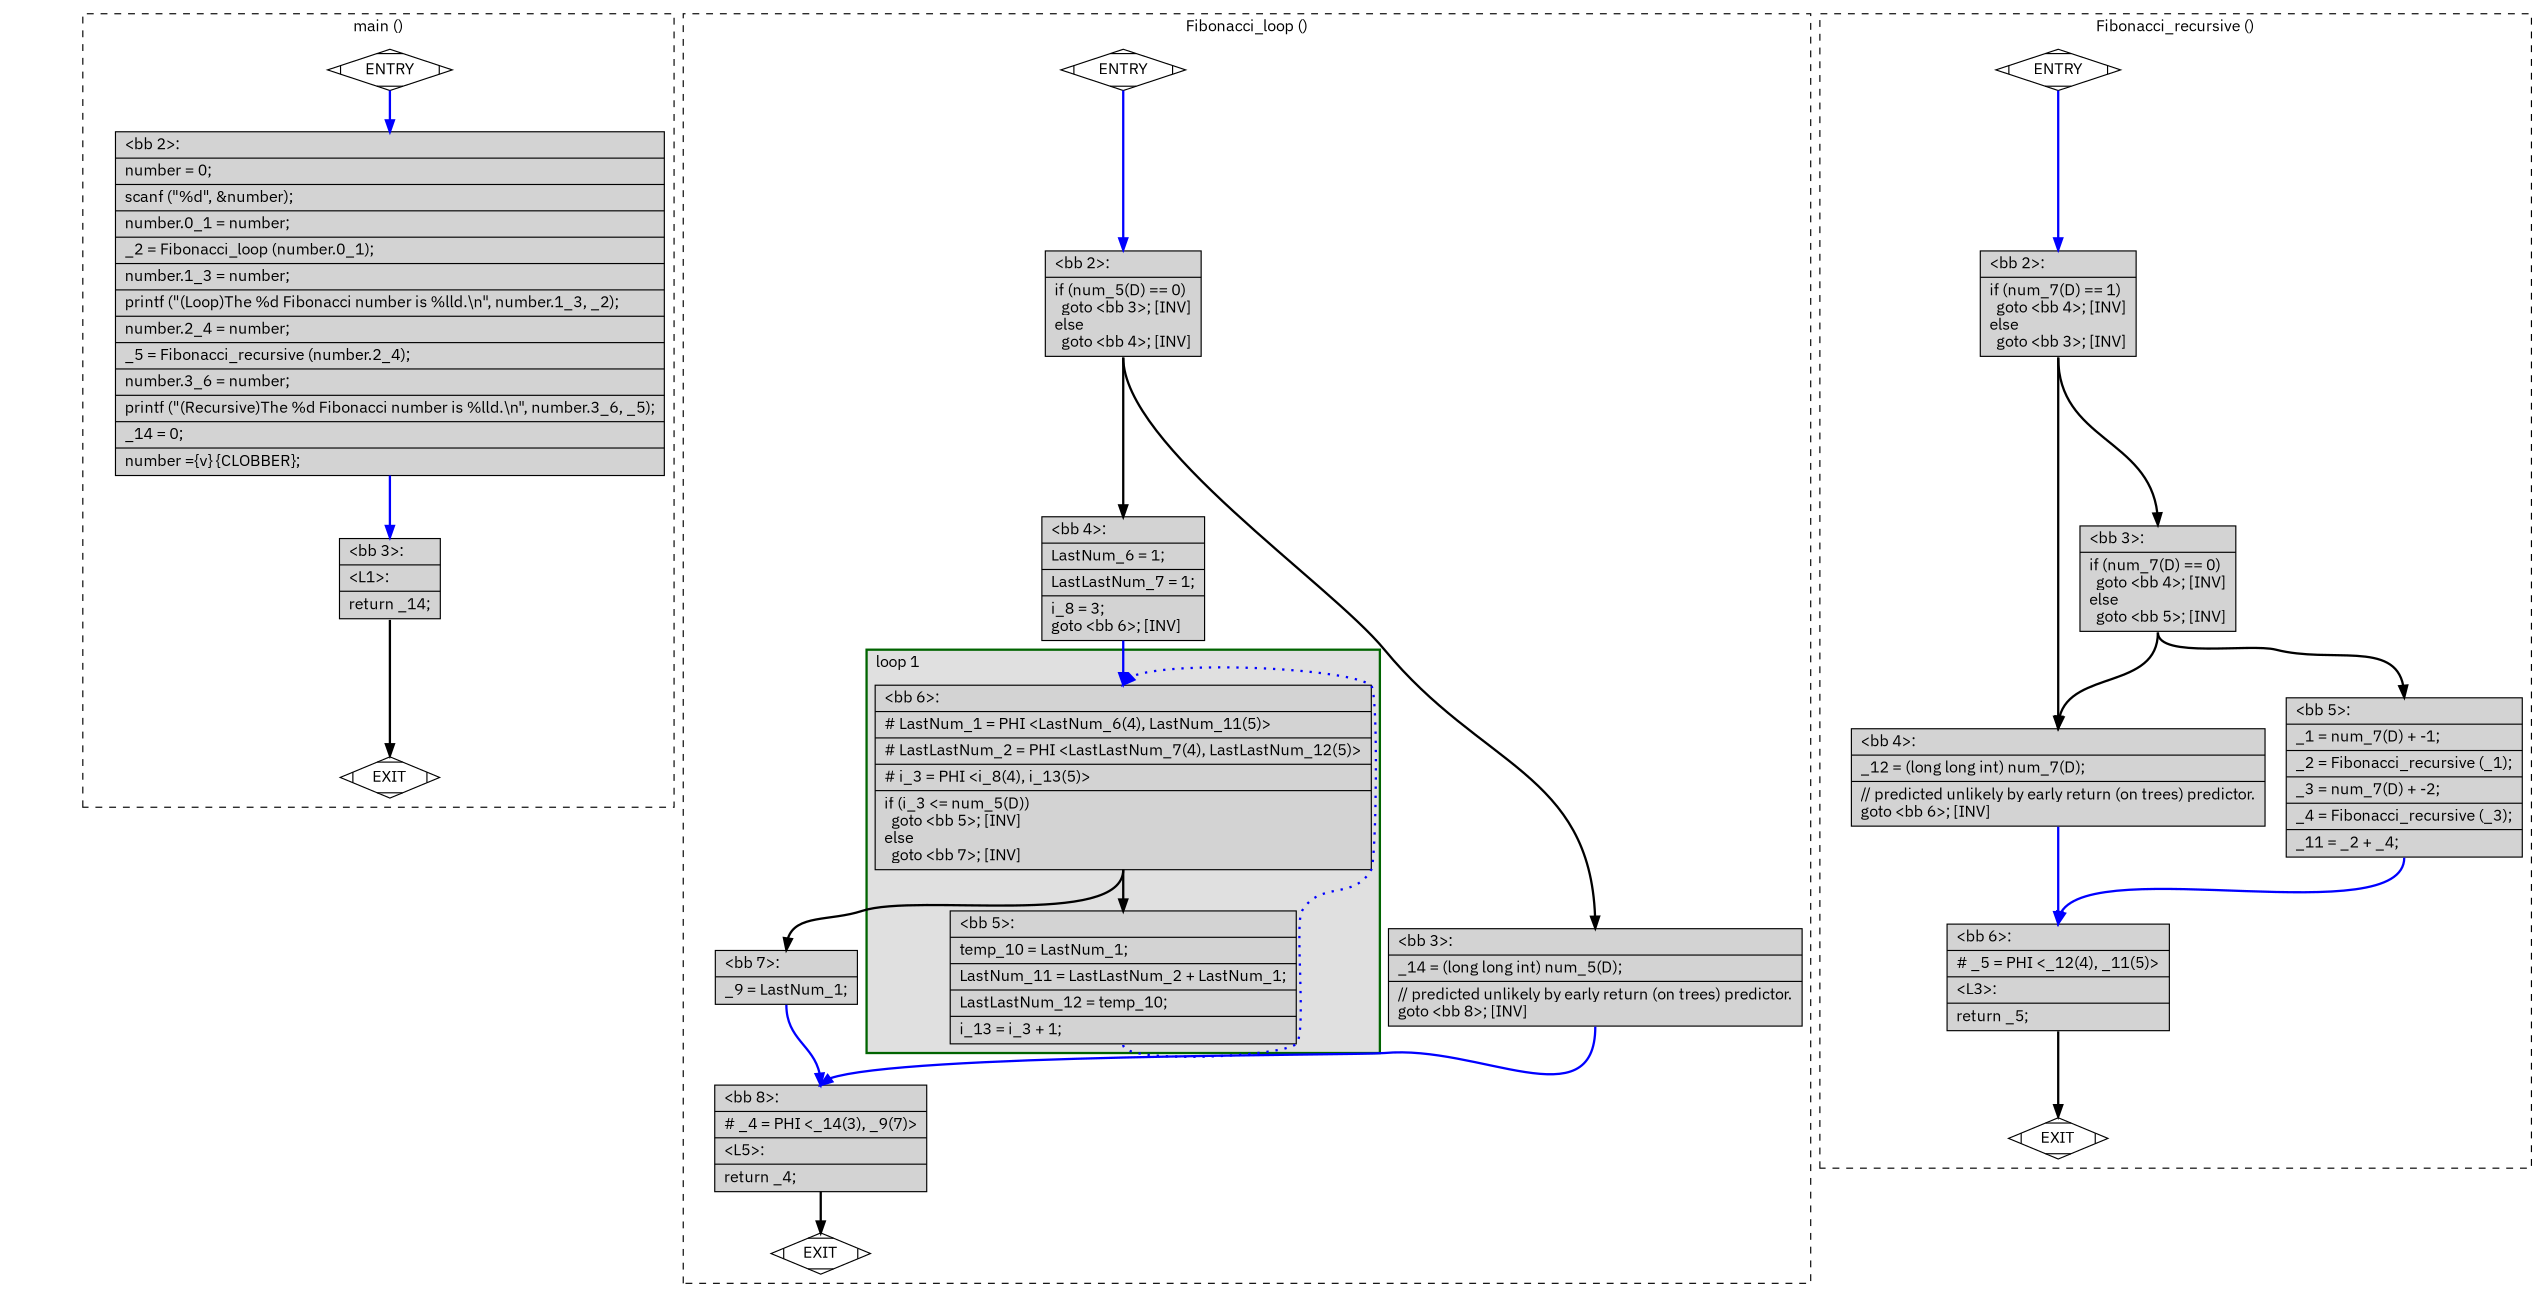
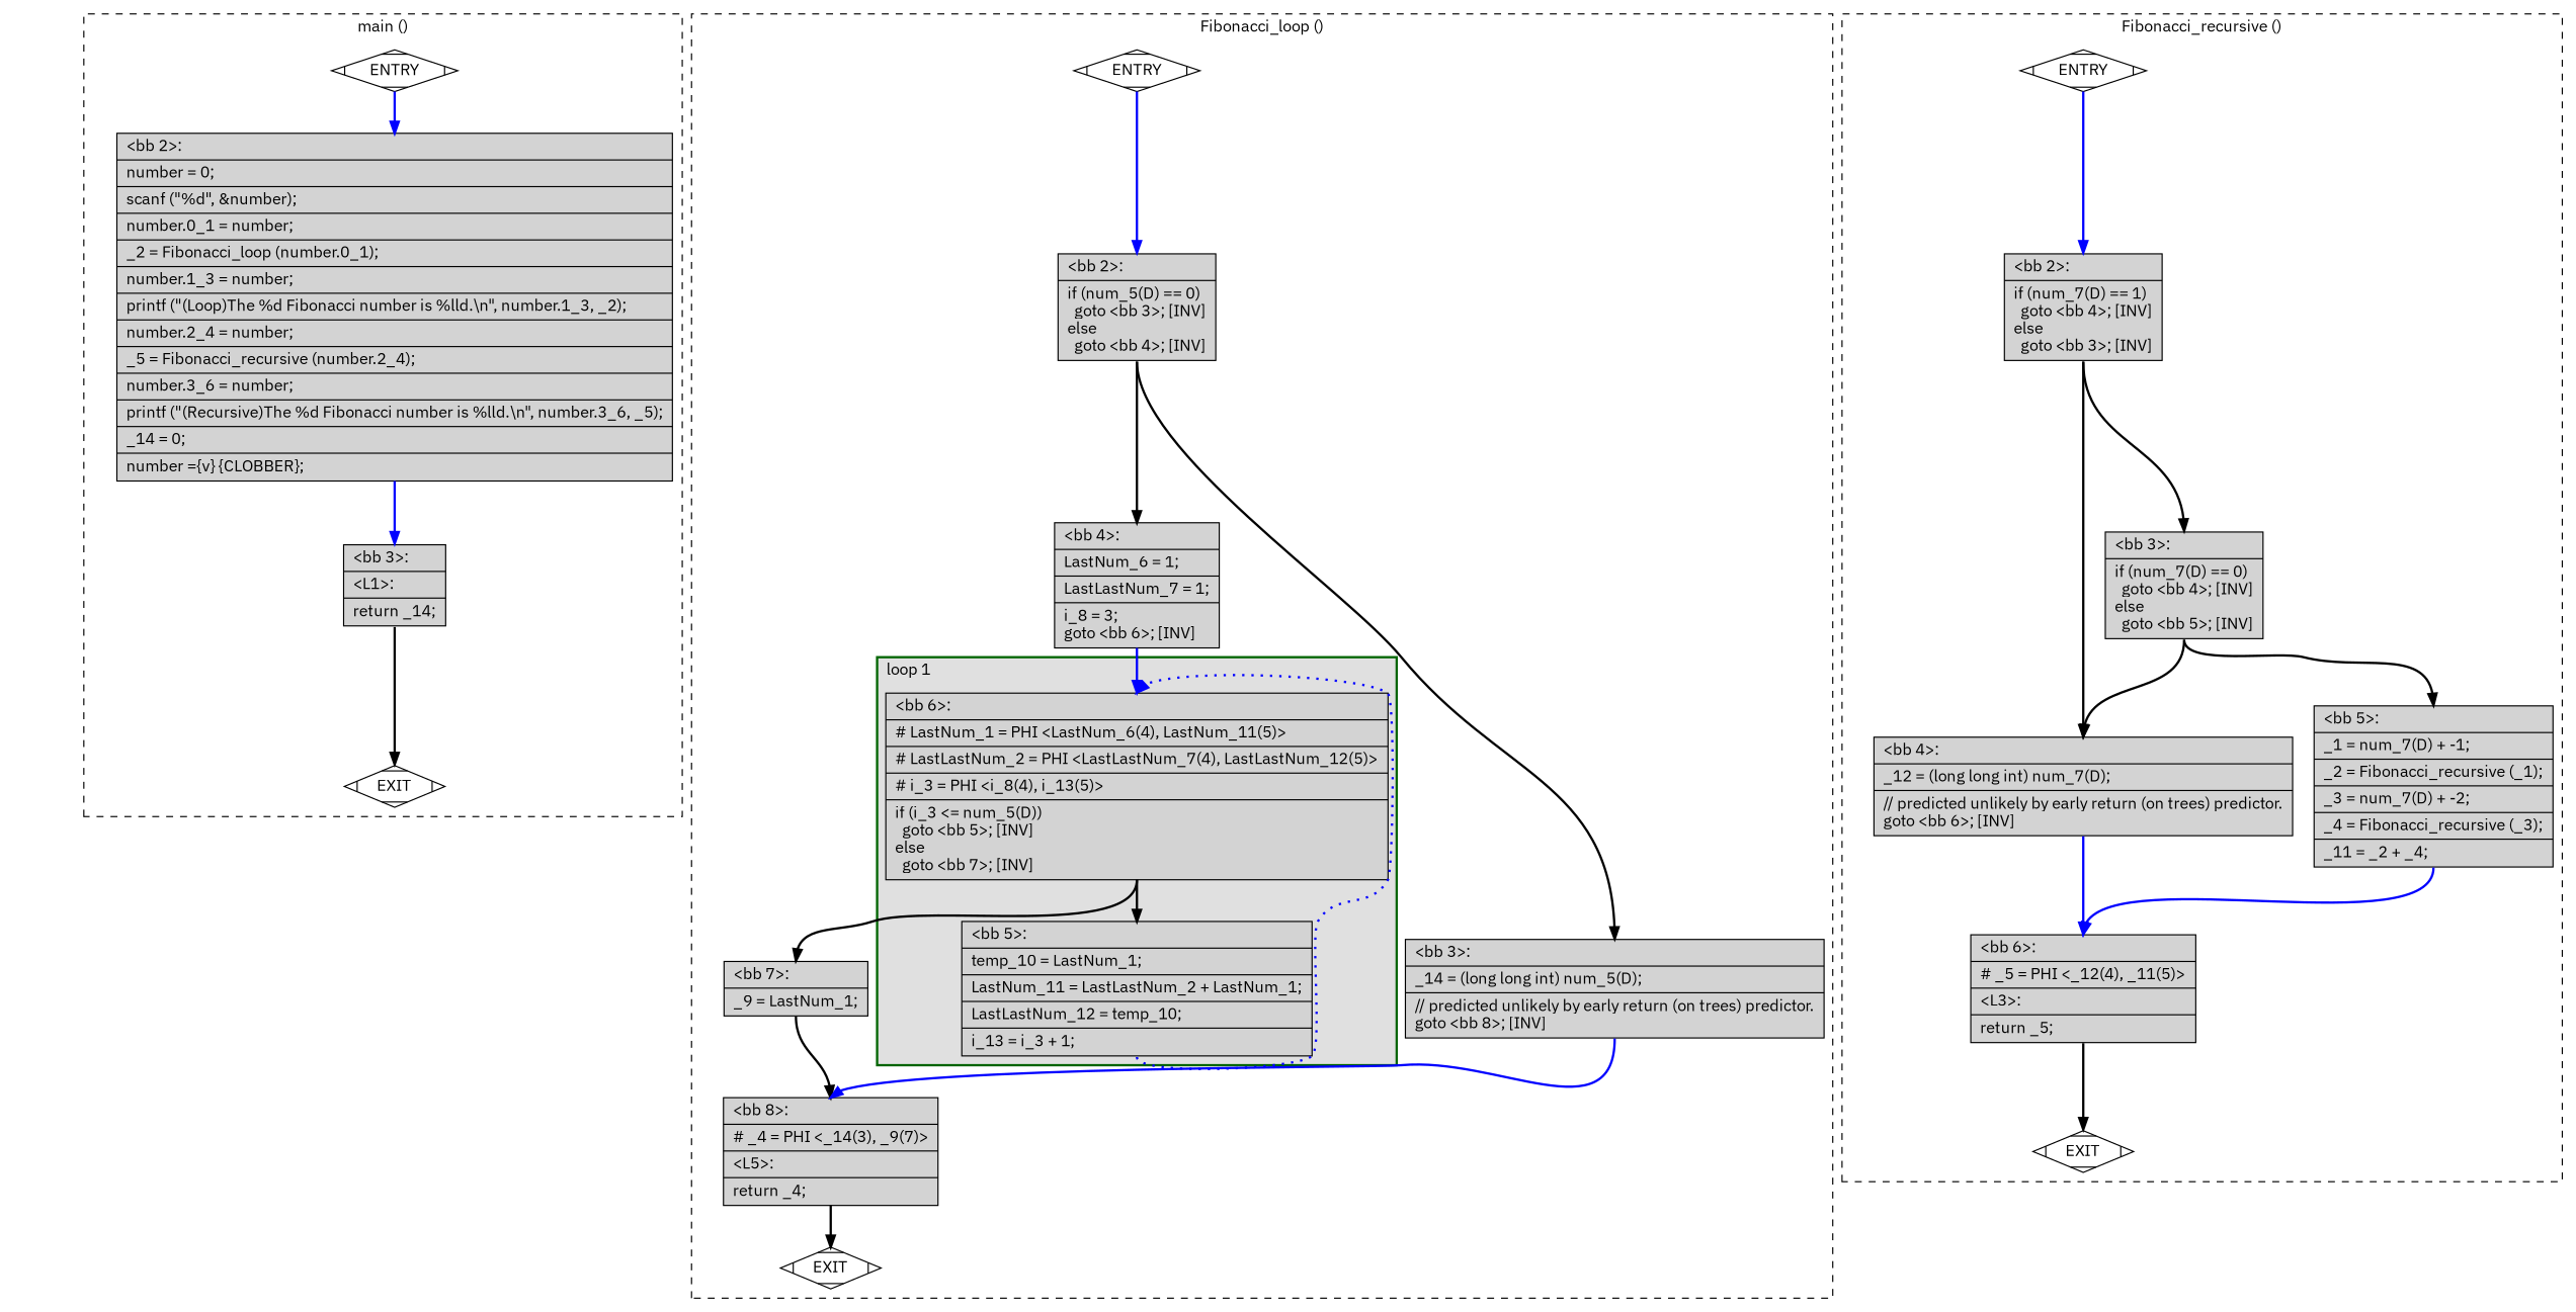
  digraph {
    fontname="IBM Plex Sans"
    node [fillcolor=lightgrey shape=record style=filled fontname="IBM Plex Sans"]
    edge [constraint=true headport=n style="solid,bold" tailport=s fontname="IBM Plex Sans" color=black weight=10]
    n1 [fillcolor=white label=ENTRY shape=Mdiamond]
    n2 [fillcolor=white label=EXIT shape=Mdiamond]
    n3 [label="{\<bb\ 2\>:\l|number\ =\ 0;\l|scanf\ (\"%d\",\ &number);\l|number.0_1\ =\ number;\l|_2\ =\ Fibonacci_loop\ (number.0_1);\l|number.1_3\ =\ number;\l|printf\ (\"(Loop)The\ %d\ Fibonacci\ number\ is\ %lld.\\n\",\ number.1_3,\ _2);\l|number.2_4\ =\ number;\l|_5\ =\ Fibonacci_recursive\ (number.2_4);\l|number.3_6\ =\ number;\l|printf\ (\"(Recursive)The\ %d\ Fibonacci\ number\ is\ %lld.\\n\",\ number.3_6,\ _5);\l|_14\ =\ 0;\l|number\ =\{v\}\ \{CLOBBER\};\l}"]
    n4 [label="{\<bb\ 3\>:\l|\<L1\>:\l|return\ _14;\l}"]
    n5 [label="{\<bb\ 6\>:\l|#\ LastNum_1\ =\ PHI\ \<LastNum_6(4),\ LastNum_11(5)\>\l|#\ LastLastNum_2\ =\ PHI\ \<LastLastNum_7(4),\ LastLastNum_12(5)\>\l|#\ i_3\ =\ PHI\ \<i_8(4),\ i_13(5)\>\l|if\ (i_3\ \<=\ num_5(D))\l\ \ goto\ \<bb\ 5\>;\ [INV]\lelse\l\ \ goto\ \<bb\ 7\>;\ [INV]\l}"]
    n6 [label="{\<bb\ 5\>:\l|temp_10\ =\ LastNum_1;\l|LastNum_11\ =\ LastLastNum_2\ +\ LastNum_1;\l|LastLastNum_12\ =\ temp_10;\l|i_13\ =\ i_3\ +\ 1;\l}"]
    n7 [label="{\<bb\ 7\>:\l|_9\ =\ LastNum_1;\l}"]
    n8 [fillcolor=white label=ENTRY shape=Mdiamond]
    n9 [fillcolor=white label=EXIT shape=Mdiamond]
    n10 [label="{\<bb\ 2\>:\l|if\ (num_5(D)\ ==\ 0)\l\ \ goto\ \<bb\ 3\>;\ [INV]\lelse\l\ \ goto\ \<bb\ 4\>;\ [INV]\l}"]
    n11 [label="{\<bb\ 3\>:\l|_14\ =\ (long\ long\ int)\ num_5(D);\l|//\ predicted\ unlikely\ by\ early\ return\ (on\ trees)\ predictor.\lgoto\ \<bb\ 8\>;\ [INV]\l}"]
    n12 [label="{\<bb\ 4\>:\l|LastNum_6\ =\ 1;\l|LastLastNum_7\ =\ 1;\l|i_8\ =\ 3;\lgoto\ \<bb\ 6\>;\ [INV]\l}"]
    n13 [label="{\<bb\ 8\>:\l|#\ _4\ =\ PHI\ \<_14(3),\ _9(7)\>\l|\<L5\>:\l|return\ _4;\l}"]
    n14 [fillcolor=white label=ENTRY shape=Mdiamond]
    n15 [fillcolor=white label=EXIT shape=Mdiamond]
    n16 [label="{\<bb\ 2\>:\l|if\ (num_7(D)\ ==\ 1)\l\ \ goto\ \<bb\ 4\>;\ [INV]\lelse\l\ \ goto\ \<bb\ 3\>;\ [INV]\l}"]
    n17 [label="{\<bb\ 3\>:\l|if\ (num_7(D)\ ==\ 0)\l\ \ goto\ \<bb\ 4\>;\ [INV]\lelse\l\ \ goto\ \<bb\ 5\>;\ [INV]\l}"]
    n18 [label="{\<bb\ 4\>:\l|_12\ =\ (long\ long\ int)\ num_7(D);\l|//\ predicted\ unlikely\ by\ early\ return\ (on\ trees)\ predictor.\lgoto\ \<bb\ 6\>;\ [INV]\l}"]
    n19 [label="{\<bb\ 5\>:\l|_1\ =\ num_7(D)\ +\ -1;\l|_2\ =\ Fibonacci_recursive\ (_1);\l|_3\ =\ num_7(D)\ +\ -2;\l|_4\ =\ Fibonacci_recursive\ (_3);\l|_11\ =\ _2\ +\ _4;\l}"]
    n20 [label="{\<bb\ 6\>:\l|#\ _5\ =\ PHI\ \<_12(4),\ _11(5)\>\l|\<L3\>:\l|return\ _5;\l}"]
    subgraph cluster_1 {
      color=black
      label="main ()"
      style=dashed
      n1
      n2
      n3
      n4
    }
    subgraph cluster_2 {
      color=black
      label="Fibonacci_loop ()"
      style=dashed
      n7
      n8
      n9
      n10
      n11
      n12
      n13
      subgraph cluster_3 {
        color=darkgreen
        fillcolor=grey88
        label="loop 1"
        labeljust=l
        penwidth=2
        style=filled
        n5
        n6
      }
    }
    subgraph cluster_4 {
      color=black
      label="Fibonacci_recursive ()"
      style=dashed
      n14
      n15
      n16
      n17
      n18
      n19
      n20
    }
    n1 -> n2 [style=invis color="" weight=""]
    n1 -> n3 [color=blue weight=100]
    n3 -> n4 [color=blue weight=100]
    n4 -> n2
    n5 -> n6
    n5 -> n7
    n6 -> n5 [color=blue constraint=false style="dotted,bold"]
-   n7 -> n13 [color=blue weight=100]
+   n7 -> n13 [weight=100]
    n8 -> n9 [style=invis color="" weight=""]
    n8 -> n10 [color=blue weight=100]
    n10 -> n11
    n10 -> n12
    n11 -> n13 [color=blue weight=100]
    n12 -> n5 [color=blue weight=100]
    n13 -> n9
    n14 -> n15 [style=invis color="" weight=""]
    n14 -> n16 [color=blue weight=100]
    n16 -> n17
    n16 -> n18
    n17 -> n18
    n17 -> n19
    n18 -> n20 [color=blue weight=100]
    n19 -> n20 [color=blue weight=100]
    n20 -> n15
  }
